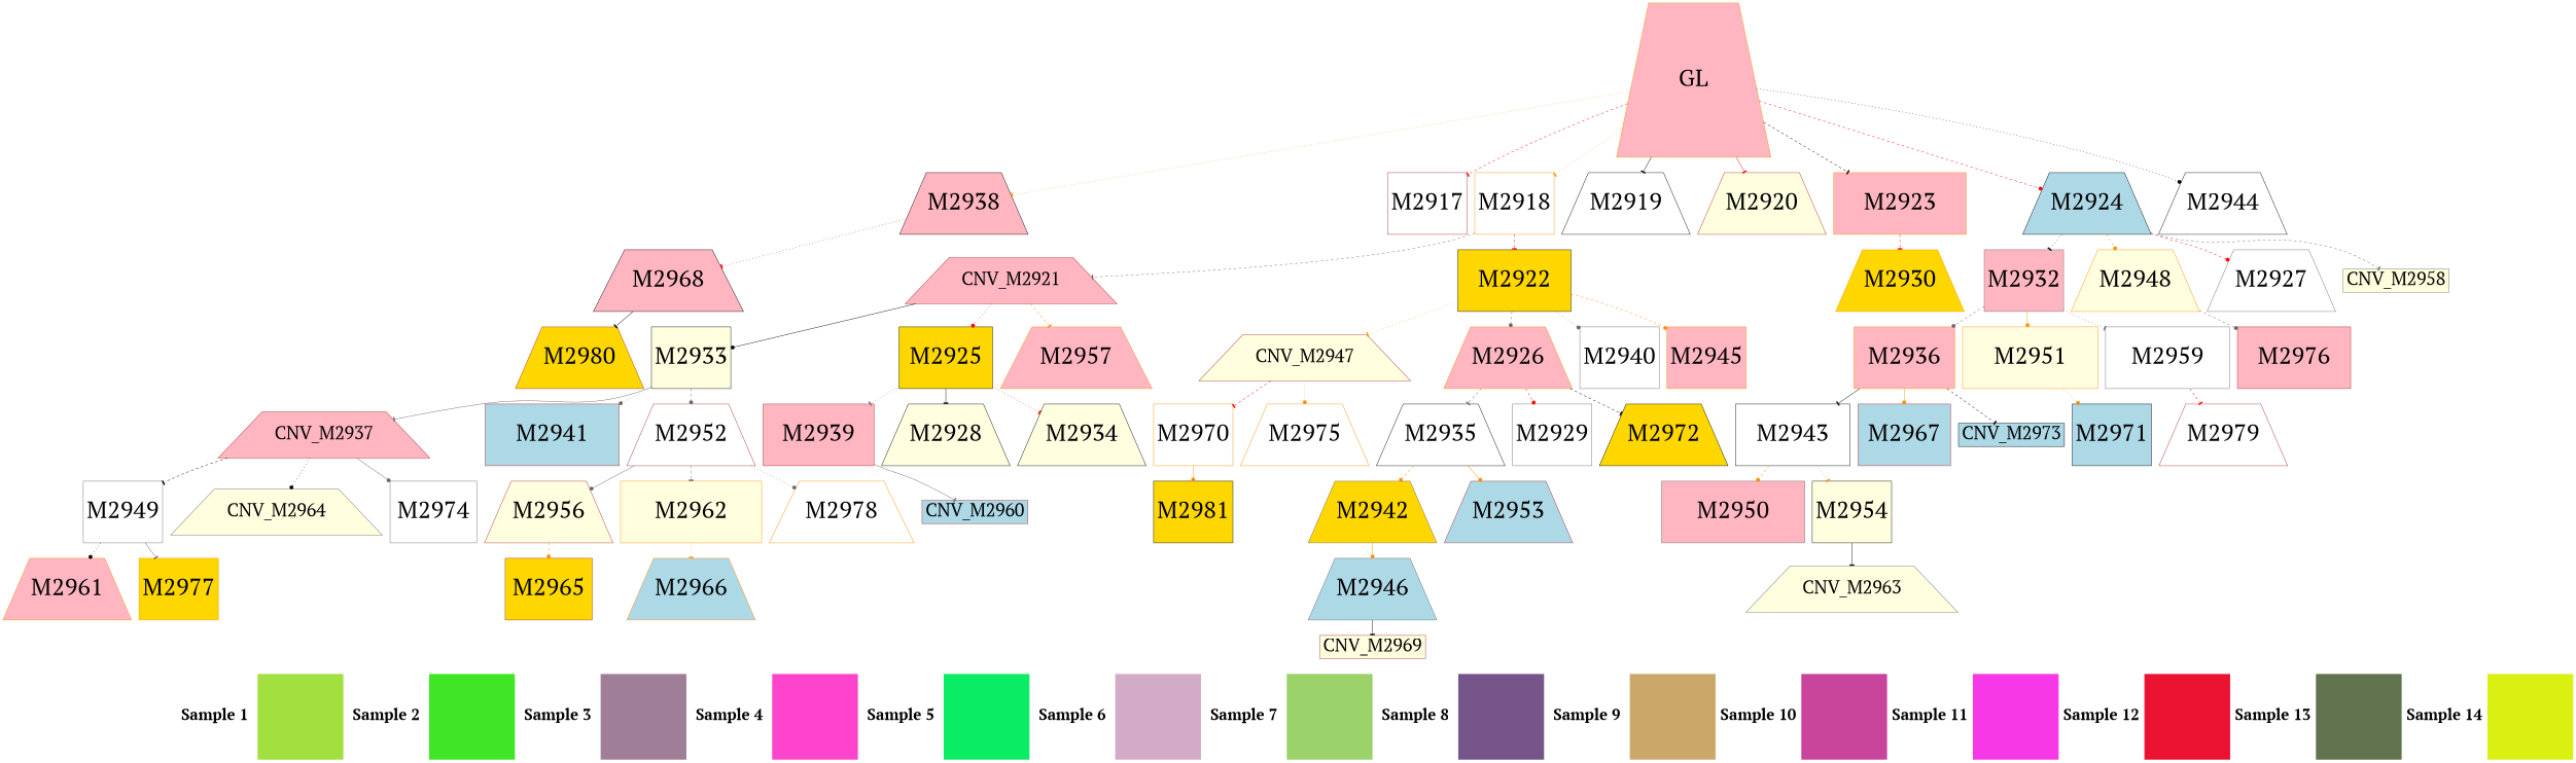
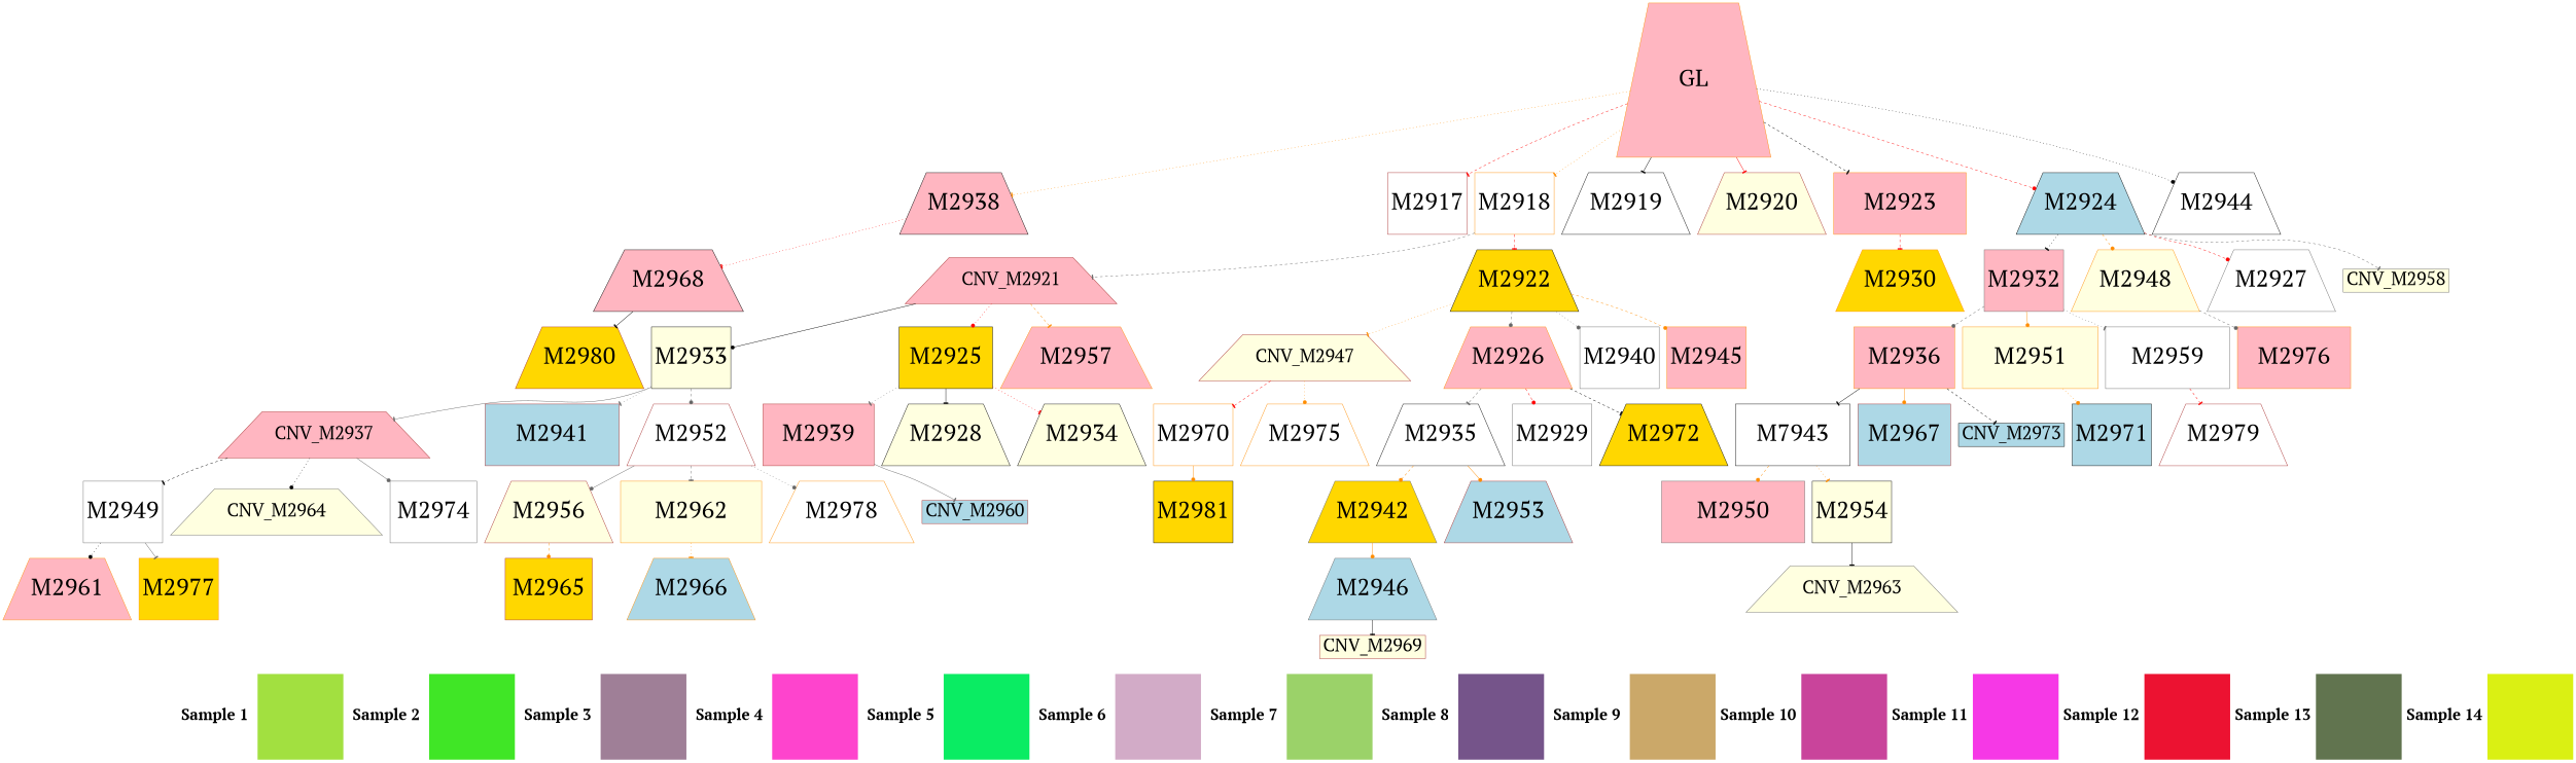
  digraph {
    fontname="PT Serif"
    rankdir=TB
    node [fontname="PT Serif" shape=trapezium color=darkorange fillcolor=white fontsize=56 style=filled]
    edge [arrowhead=tee color=gray40 fontname="PT Serif" style=dashed]
    n1 [label=<<TABLE border="0" cellborder="0" cellspacing="0">  <TR><TD width="200" height="200" colspan="1"><FONT POINT-SIZE="36.0"><B>Sample 1</B></FONT></TD><TD width="200" height="200" colspan="1" BGCOLOR="#a2e040"></TD> <TD width="200" height="200" colspan="1"><FONT POINT-SIZE="36.0"><B>Sample 2</B></FONT></TD><TD width="200" height="200" colspan="1" BGCOLOR="#40e626"></TD> <TD width="200" height="200" colspan="1"><FONT POINT-SIZE="36.0"><B>Sample 3</B></FONT></TD><TD width="200" height="200" colspan="1" BGCOLOR="#9f7f97"></TD> <TD width="200" height="200" colspan="1"><FONT POINT-SIZE="36.0"><B>Sample 4</B></FONT></TD><TD width="200" height="200" colspan="1" BGCOLOR="#fe44cd"></TD> <TD width="200" height="200" colspan="1"><FONT POINT-SIZE="36.0"><B>Sample 5</B></FONT></TD><TD width="200" height="200" colspan="1" BGCOLOR="#0aec63"></TD> <TD width="200" height="200" colspan="1"><FONT POINT-SIZE="36.0"><B>Sample 6</B></FONT></TD><TD width="200" height="200" colspan="1" BGCOLOR="#d2abc7"></TD> <TD width="200" height="200" colspan="1"><FONT POINT-SIZE="36.0"><B>Sample 7</B></FONT></TD><TD width="200" height="200" colspan="1" BGCOLOR="#9bd269"></TD> <TD width="200" height="200" colspan="1"><FONT POINT-SIZE="36.0"><B>Sample 8</B></FONT></TD><TD width="200" height="200" colspan="1" BGCOLOR="#75548a"></TD> <TD width="200" height="200" colspan="1"><FONT POINT-SIZE="36.0"><B>Sample 9</B></FONT></TD><TD width="200" height="200" colspan="1" BGCOLOR="#cba869"></TD> <TD width="200" height="200" colspan="1"><FONT POINT-SIZE="36.0"><B>Sample 10</B></FONT></TD><TD width="200" height="200" colspan="1" BGCOLOR="#c9449b"></TD> <TD width="200" height="200" colspan="1"><FONT POINT-SIZE="36.0"><B>Sample 11</B></FONT></TD><TD width="200" height="200" colspan="1" BGCOLOR="#f638e6"></TD> <TD width="200" height="200" colspan="1"><FONT POINT-SIZE="36.0"><B>Sample 12</B></FONT></TD><TD width="200" height="200" colspan="1" BGCOLOR="#ec1231"></TD> <TD width="200" height="200" colspan="1"><FONT POINT-SIZE="36.0"><B>Sample 13</B></FONT></TD><TD width="200" height="200" colspan="1" BGCOLOR="#61744f"></TD> <TD width="200" height="200" colspan="1"><FONT POINT-SIZE="36.0"><B>Sample 14</B></FONT></TD><TD width="200" height="200" colspan="1" BGCOLOR="#daf013"></TD> </TR></TABLE>> margin=0 shape=none color="" fillcolor="" fontsize="" style=""]
    n2 [color=gray40 fillcolor=lightpink height=2 label=M2932 shape=box width=2.12]
    n3 [fillcolor=lightpink height=2 label=M2936 shape=box width=3.27]
    n4 [fillcolor=lightyellow height=2 label=M2951 shape=box width=4.39]
    n5 [color=gray40 height=2 label=M2959 shape=box width=4.02]
-   n6 [color=black height=2 label=M2943 shape=box width=3.71]
+   n6 [color=black height=2 label=M7943 shape=box width=3.71]
    n7 [color=brown fillcolor=lightblue height=2 label=M2967 shape=box style="wedged,filled" width=3]
    n8 [color=black fillcolor=lightblue fontsize=42 label=CNV_M2973 shape=box]
    n9 [color=black fillcolor=lightblue height=2 label=M2971 shape=box width=0.94]
    n10 [color=brown height=2 label=M2979 width=2.73]
    n11 [color=gray40 fillcolor=lightpink height=2 label=M2950 shape=box width=4.64]
    n12 [color=black fillcolor=lightyellow height=2 label=M2954 shape=box width=0.64]
    n13 [color=black fillcolor=lightyellow height=2 label=M2933 shape=box width=1.78]
    n14 [color=brown fillcolor=lightpink fontsize=42 label=CNV_M2937]
    n15 [color=brown fillcolor=lightblue height=2 label=M2941 shape=box width=4.35]
    n16 [color=brown height=2 label=M2952 width=3.72]
    n17 [color=gray40 height=2 label=M2949 shape=box width=0.25]
    n18 [color=gray40 fillcolor=lightyellow fontsize=42 label=CNV_M2964]
    n19 [color=gray40 height=2 label=M2974 shape=box width=2.81]
    n20 [color=brown fillcolor=lightyellow height=2 label=M2956 width=3.47]
    n21 [fillcolor=lightyellow height=2 label=M2962 shape=box width=4.57]
    n22 [height=2 label=M2978 width=4.7]
    n23 [fillcolor=lightpink height=2 label=M2961 width=3.36]
    n24 [fillcolor=gold height=2 label=M2977 shape=box width=2.45]
    n25 [color=brown fillcolor=gold height=2 label=M2965 shape=box width=2.82]
    n26 [fillcolor=lightblue height=2 label=M2966 width=2.79]
    n27 [color=black height=2 label=M2935 width=0.88]
    n28 [color=gray40 fillcolor=gold height=2 label=M2942 width=0.49]
    n29 [color=brown fillcolor=lightblue height=2 label=M2953 width=0.35]
    n30 [color=gray40 fillcolor=lightblue height=2 label=M2946 width=2.88]
    n31 [color=brown fillcolor=lightyellow fontsize=42 label=CNV_M2969 shape=box]
    n32 [color=gray40 fillcolor=lightyellow fontsize=42 label=CNV_M2963]
    n33 [color=black fillcolor=lightpink height=2 label=M2938 width=3.64]
    n34 [color=black fillcolor=lightpink height=2 label=M2968 width=4.86]
    n35 [color=brown fillcolor=gold height=2 label=M2980 width=3.42]
    n36 [color=brown fillcolor=lightpink height=2 label=M2939 shape=box width=3.6]
    n37 [color=brown fillcolor=lightblue fontsize=42 label=CNV_M2960 shape=box]
    n38 [color=brown fillcolor=lightyellow fontsize=42 label=CNV_M2947]
    n39 [height=2 label=M2970 shape=box width=1.72]
    n40 [height=2 label=M2975 width=1.03]
    n41 [color=black fillcolor=gold height=2 label=M2981 shape=box width=0.29]
    n42 [fillcolor=lightyellow height=2 label=M2948 width=0.41]
-   n43 [color=brown fillcolor=lightpink height=2 label=M2976 shape=box width=3.67]
+   n43 [fillcolor=lightpink height=2 label=M2976 shape=box width=3.67]
    n44 [fillcolor=lightpink height=5 label=GL width=5]
    n45 [color=brown height=2 label=M2917 shape=box width=2.1]
    n46 [height=2 label=M2918 shape=box width=2.23]
    n47 [color=black height=2 label=M2919 width=0.6]
    n48 [color=brown fillcolor=lightyellow height=2 label=M2920 width=2.82]
    n49 [fillcolor=lightpink height=2 label=M2923 shape=box width=4.29]
    n50 [color=black fillcolor=lightblue height=2 label=M2924 width=4.08]
    n51 [color=black height=2 label=M2944 width=0.22]
    n52 [color=brown fillcolor=lightpink fontsize=42 label=CNV_M2921]
-   n53 [color=black fillcolor=gold height=2 label=M2922 shape=box width=3.67]
+   n53 [color=black fillcolor=gold height=2 label=M2922 width=3.67]
    n54 [fillcolor=gold height=2 label=M2930 width=3.37]
    n55 [color=gray40 height=2 label=M2927 width=3.47]
    n56 [color=gray40 fillcolor=lightyellow fontsize=42 label=CNV_M2958 shape=box]
    n57 [color=black fillcolor=gold height=2 label=M2925 shape=box width=3.03]
    n58 [fillcolor=lightpink height=2 label=M2957 style="wedged,filled" width=4.91]
    n59 [fillcolor=lightpink height=2 label=M2926 width=0.53]
    n60 [color=gray40 height=2 label=M2940 shape=box width=1.09]
    n61 [fillcolor=lightpink height=2 label=M2945 shape=box width=2.25]
    n62 [color=black fillcolor=lightyellow height=2 label=M2928 width=0.76]
    n63 [color=black fillcolor=lightyellow height=2 label=M2934 width=0.6]
    n64 [color=gray40 height=2 label=M2929 shape=box width=1.88]
    n65 [color=black fillcolor=gold height=2 label=M2972 width=0.74]
    subgraph sub_1 {
      rank=sink
      n1
    }
    n2 -> n3 [arrowhead=dot]
    n2 -> n4 [arrowhead=dot color=darkorange style=solid]
    n2 -> n5 [style=dotted]
    n3 -> n6 [color=black style=solid]
    n3 -> n7 [arrowhead=dot color=darkorange style=solid]
    n3 -> n8 [color=black]
    n4 -> n9 [arrowhead=dot color=darkorange style=dotted]
    n5 -> n10 [color=red]
    n6 -> n11 [arrowhead=dot color=darkorange]
    n6 -> n12 [color=darkorange style=dotted]
    n12 -> n32 [color=black style=solid]
    n13 -> n14 [style=solid]
-   n13 -> n15 [arrowhead=dot style=dotted]
+   n13 -> n15 [style=dotted]
    n13 -> n16 [arrowhead=dot]
    n14 -> n17 [color=black]
    n14 -> n18 [arrowhead=dot color=black style=dotted]
    n14 -> n19 [arrowhead=dot style=solid]
    n16 -> n20 [arrowhead=dot style=solid]
    n16 -> n21
    n16 -> n22 [arrowhead=dot style=dotted]
    n17 -> n23 [arrowhead=dot color=black style=dotted]
    n17 -> n24 [style=solid]
    n20 -> n25 [arrowhead=dot color=darkorange]
    n21 -> n26 [color=darkorange style=dotted]
    n27 -> n28 [arrowhead=dot color=darkorange]
    n27 -> n29 [arrowhead=dot color=darkorange style=solid]
    n28 -> n30 [arrowhead=dot color=darkorange style=solid]
    n30 -> n31 [color=black style=solid]
    n33 -> n34 [color=red style=dotted]
    n34 -> n35 [color=black style=solid]
    n36 -> n37 [style=solid]
    n38 -> n39 [color=red]
    n38 -> n40 [arrowhead=dot color=darkorange style=dotted]
    n39 -> n41 [arrowhead=dot color=darkorange style=solid]
    n42 -> n43 [arrowhead=dot]
    n44 -> n33 [color=darkorange style=dotted]
    n44 -> n45 [color=red]
    n44 -> n46 [color=darkorange style=dotted]
    n44 -> n47 [color=black style=solid]
    n44 -> n48 [color=red style=solid]
    n44 -> n49 [color=black]
    n44 -> n50 [arrowhead=dot color=red]
    n44 -> n51 [arrowhead=dot color=black style=dotted]
    n46 -> n52
    n46 -> n53 [color=red]
    n49 -> n54 [color=red]
    n50 -> n2 [color=black style=dotted]
    n50 -> n42 [arrowhead=dot color=darkorange]
    n50 -> n55 [arrowhead=dot color=red]
    n50 -> n56
    n52 -> n13 [arrowhead=dot color=black style=solid]
    n52 -> n57 [arrowhead=dot color=red style=dotted]
    n52 -> n58 [color=darkorange]
    n53 -> n38 [color=darkorange style=dotted]
    n53 -> n59 [arrowhead=dot]
    n53 -> n60 [arrowhead=dot style=dotted]
    n53 -> n61 [arrowhead=dot color=darkorange]
    n57 -> n36 [style=dotted]
    n57 -> n62 [color=black style=solid]
    n57 -> n63 [color=red style=dotted]
    n59 -> n27
    n59 -> n64 [arrowhead=dot color=red]
    n59 -> n65 [color=black]
  }
